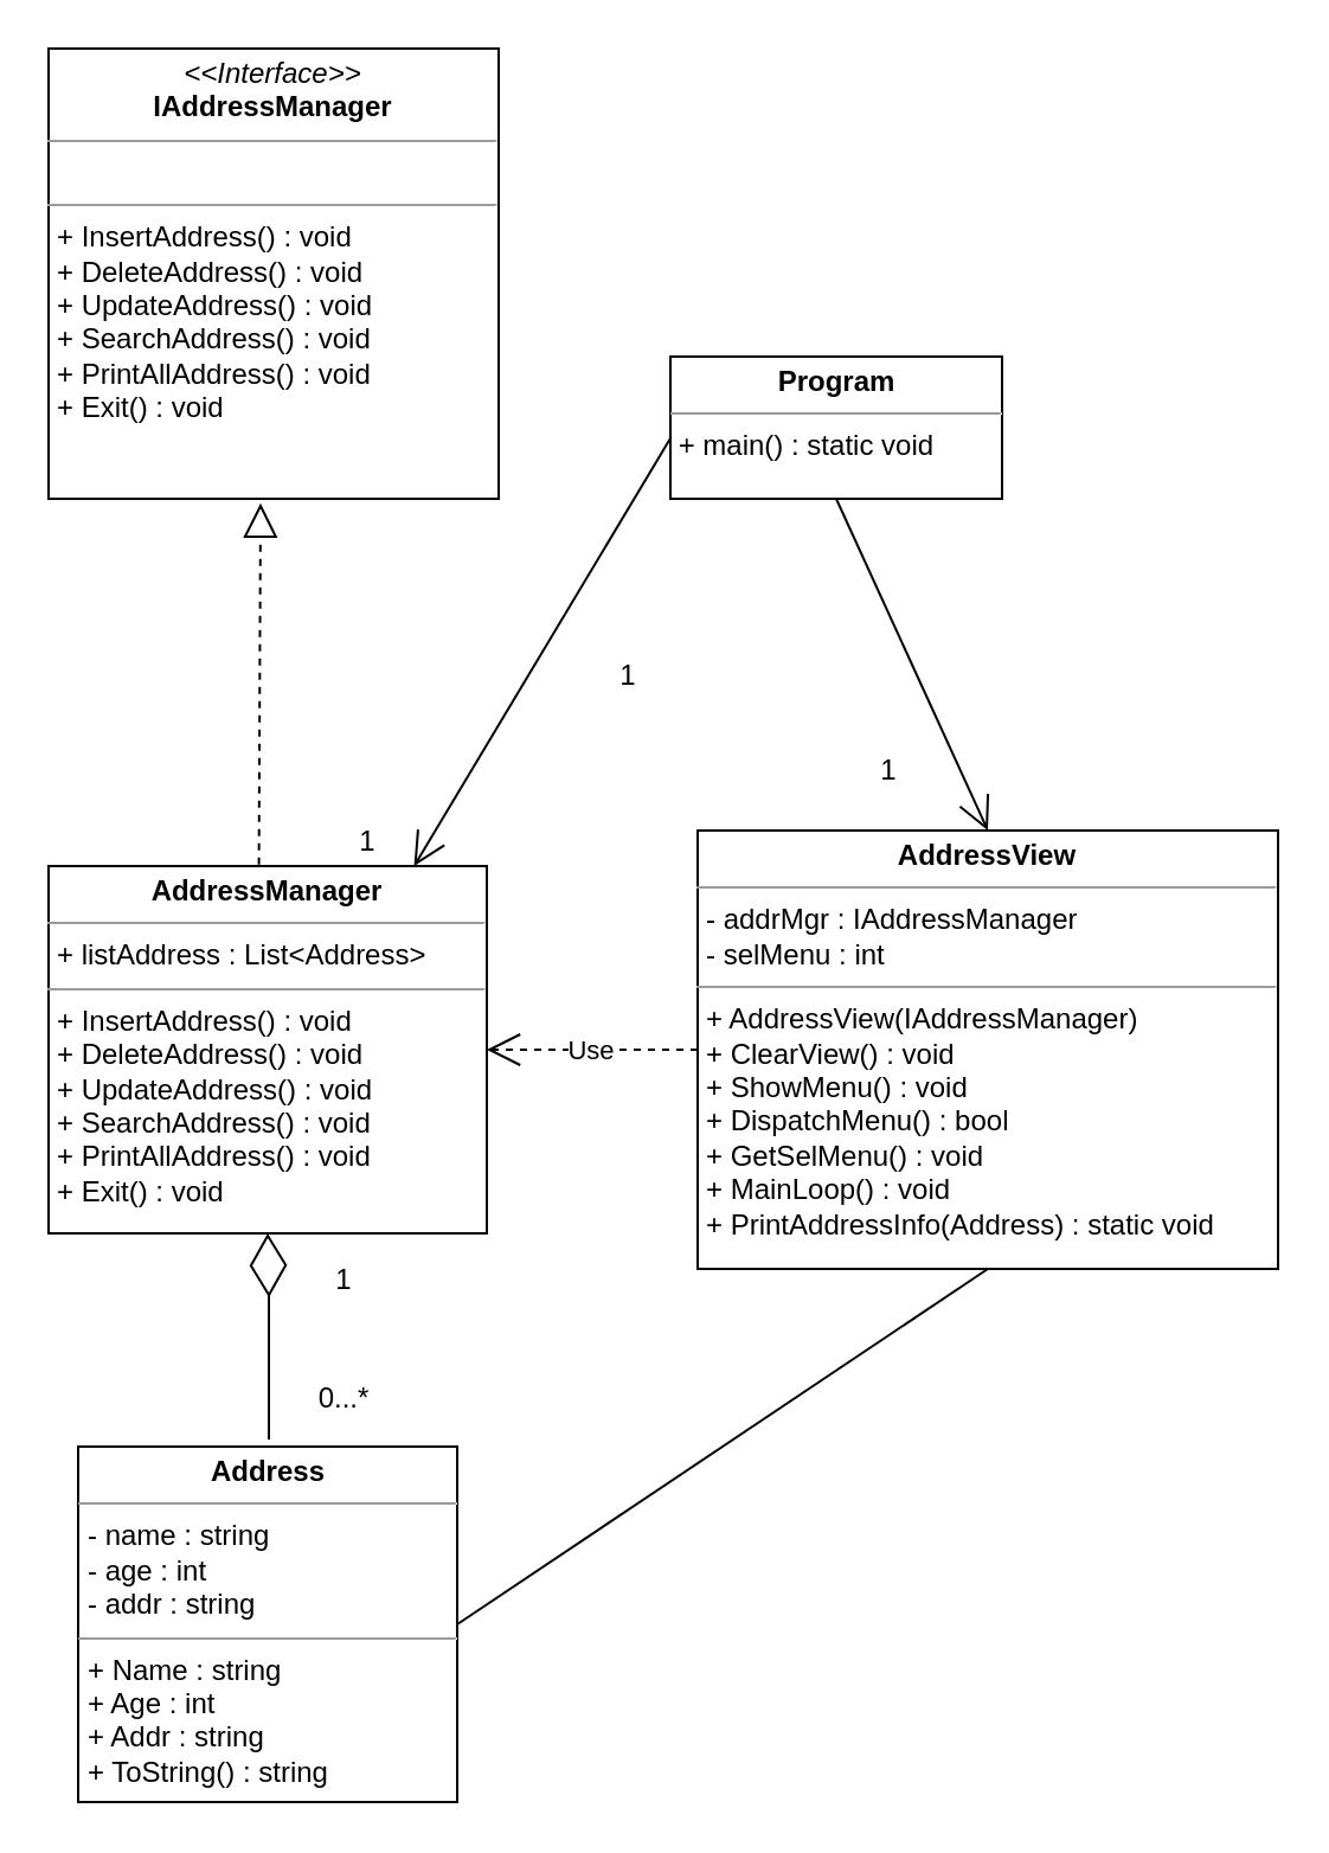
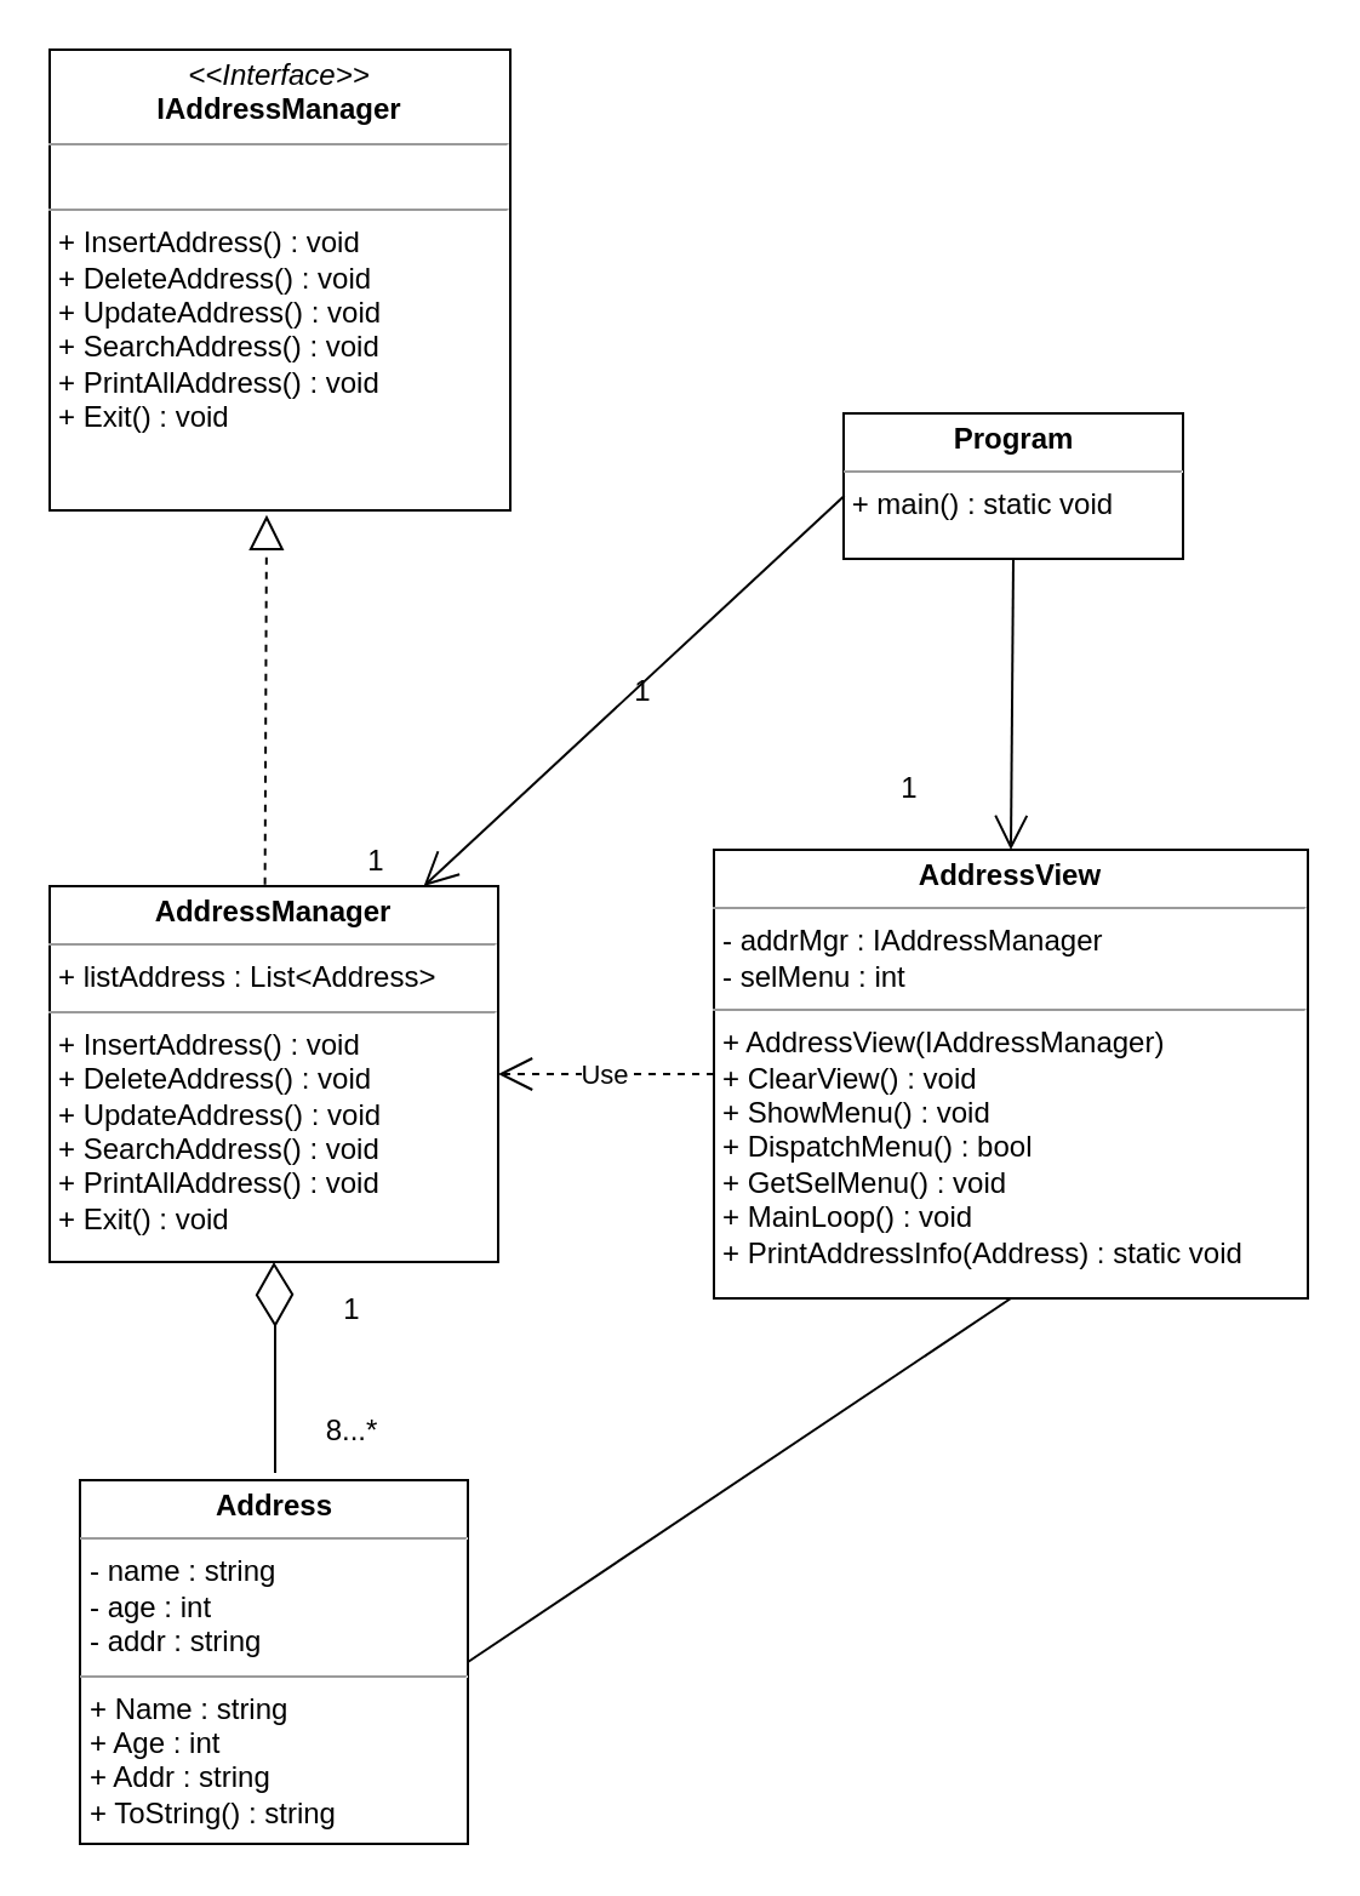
  <mxCell id="0" />
  <mxCell id="1" parent="0" />
- <mxCell id="2" value="&lt;p style=&quot;margin: 0px ; margin-top: 4px ; text-align: center&quot;&gt;&lt;b&gt;Program&lt;/b&gt;&lt;/p&gt;&lt;hr size=&quot;1&quot;&gt;&lt;div style=&quot;height: 2px&quot;&gt;&amp;nbsp;+ main() : static void&lt;/div&gt;" style="verticalAlign=top;align=left;overflow=fill;fontSize=12;fontFamily=Helvetica;html=1;" parent="1" vertex="1"><mxGeometry x="282.5" y="150" width="140" height="60" as="geometry" /></mxCell>
+ <mxCell id="2" value="&lt;p style=&quot;margin: 0px ; margin-top: 4px ; text-align: center&quot;&gt;&lt;b&gt;Program&lt;/b&gt;&lt;/p&gt;&lt;hr size=&quot;1&quot;&gt;&lt;div style=&quot;height: 2px&quot;&gt;&amp;nbsp;+ main() : static void&lt;/div&gt;" style="verticalAlign=top;align=left;overflow=fill;fontSize=12;fontFamily=Helvetica;html=1;" parent="1" vertex="1"><mxGeometry x="347.5" y="170" width="140" height="60" as="geometry" /></mxCell>
  <mxCell id="3" value="" style="endArrow=block;dashed=1;endFill=0;endSize=12;html=1;entryX=0.471;entryY=1.01;entryDx=0;entryDy=0;entryPerimeter=0;exitX=0.48;exitY=-0.004;exitDx=0;exitDy=0;exitPerimeter=0;" parent="1" source="15" target="14" edge="1"><mxGeometry width="160" relative="1" as="geometry"><mxPoint x="130" y="365" as="sourcePoint" /><mxPoint x="129.03" y="294.35" as="targetPoint" /></mxGeometry></mxCell>
  <mxCell id="4" value="" style="endArrow=diamondThin;endFill=0;endSize=24;html=1;entryX=0.5;entryY=1;entryDx=0;entryDy=0;" parent="1" target="15" edge="1"><mxGeometry width="160" relative="1" as="geometry"><mxPoint x="113" y="607" as="sourcePoint" /><mxPoint x="129" y="532" as="targetPoint" /><Array as="points"><mxPoint x="113" y="545" /></Array></mxGeometry></mxCell>
- <mxCell id="5" value="0...*" style="text;html=1;strokeColor=none;fillColor=none;align=center;verticalAlign=middle;whiteSpace=wrap;rounded=0;" parent="1" vertex="1"><mxGeometry x="125" y="580" width="40" height="20" as="geometry" /></mxCell>
+ <mxCell id="5" value="8...*" style="text;html=1;strokeColor=none;fillColor=none;align=center;verticalAlign=middle;whiteSpace=wrap;rounded=0;" parent="1" vertex="1"><mxGeometry x="125" y="580" width="40" height="20" as="geometry" /></mxCell>
  <mxCell id="6" value="1" style="text;html=1;strokeColor=none;fillColor=none;align=center;verticalAlign=middle;whiteSpace=wrap;rounded=0;" parent="1" vertex="1"><mxGeometry x="125" y="530" width="40" height="20" as="geometry" /></mxCell>
  <mxCell id="7" value="1" style="text;html=1;strokeColor=none;fillColor=none;align=center;verticalAlign=middle;whiteSpace=wrap;rounded=0;" parent="1" vertex="1"><mxGeometry x="135" y="345" width="40" height="20" as="geometry" /></mxCell>
  <mxCell id="8" value="1" style="text;html=1;strokeColor=none;fillColor=none;align=center;verticalAlign=middle;whiteSpace=wrap;rounded=0;" parent="1" vertex="1"><mxGeometry x="245" y="275" width="40" height="20" as="geometry" /></mxCell>
  <mxCell id="9" value="1" style="text;html=1;strokeColor=none;fillColor=none;align=center;verticalAlign=middle;whiteSpace=wrap;rounded=0;" parent="1" vertex="1"><mxGeometry x="355" y="315" width="40" height="20" as="geometry" /></mxCell>
  <mxCell id="10" value="1" style="text;html=1;strokeColor=none;fillColor=none;align=center;verticalAlign=middle;whiteSpace=wrap;rounded=0;" parent="1" vertex="1"><mxGeometry x="365" y="385" width="40" height="20" as="geometry" /></mxCell>
  <mxCell id="11" value="Use" style="endArrow=open;endSize=12;dashed=1;html=1;exitX=0;exitY=0.5;exitDx=0;exitDy=0;entryX=1;entryY=0.5;entryDx=0;entryDy=0;" parent="1" target="15" edge="1" source="17"><mxGeometry width="160" relative="1" as="geometry"><mxPoint x="295.28" y="432.66" as="sourcePoint" /><mxPoint x="199.02" y="391.34" as="targetPoint" /><Array as="points" /></mxGeometry></mxCell>
  <mxCell id="12" value="" style="endArrow=open;endFill=1;endSize=12;html=1;entryX=0.5;entryY=0;entryDx=0;entryDy=0;exitX=0.5;exitY=1;exitDx=0;exitDy=0;" parent="1" source="2" edge="1" target="17"><mxGeometry width="160" relative="1" as="geometry"><mxPoint x="195" y="385" as="sourcePoint" /><mxPoint x="365" y="405" as="targetPoint" /></mxGeometry></mxCell>
  <mxCell id="13" value="" style="endArrow=open;endFill=1;endSize=12;html=1;exitX=0.002;exitY=0.567;exitDx=0;exitDy=0;exitPerimeter=0;" parent="1" source="2" edge="1"><mxGeometry width="160" relative="1" as="geometry"><mxPoint x="195" y="385" as="sourcePoint" /><mxPoint x="174.286" y="365" as="targetPoint" /></mxGeometry></mxCell>
  <mxCell id="14" value="&lt;p style=&quot;margin: 0px ; margin-top: 4px ; text-align: center&quot;&gt;&lt;i&gt;&amp;lt;&amp;lt;Interface&amp;gt;&amp;gt;&lt;/i&gt;&lt;br&gt;&lt;b&gt;IAddressManager&lt;/b&gt;&lt;/p&gt;&lt;hr size=&quot;1&quot;&gt;&lt;p style=&quot;margin: 0px ; margin-left: 4px&quot;&gt;&lt;br&gt;&lt;/p&gt;&lt;hr size=&quot;1&quot;&gt;&lt;p style=&quot;margin: 0px ; margin-left: 4px&quot;&gt;+ InsertAddress() : void&lt;br&gt;+ DeleteAddress() : void&lt;/p&gt;&lt;p style=&quot;margin: 0px ; margin-left: 4px&quot;&gt;+ UpdateAddress() : void&lt;br&gt;+ SearchAddress() : void&lt;br&gt;&lt;/p&gt;&lt;p style=&quot;margin: 0px ; margin-left: 4px&quot;&gt;+ PrintAllAddress() : void&lt;br&gt;+ Exit() : void&lt;br&gt;&lt;/p&gt;" style="verticalAlign=top;align=left;overflow=fill;fontSize=12;fontFamily=Helvetica;html=1;" parent="1" vertex="1"><mxGeometry x="20" y="20" width="190" height="190" as="geometry" /></mxCell>
  <mxCell id="15" value="&lt;p style=&quot;margin: 0px ; margin-top: 4px ; text-align: center&quot;&gt;&lt;b&gt;AddressManager&lt;/b&gt;&lt;/p&gt;&lt;hr size=&quot;1&quot;&gt;&lt;p style=&quot;margin: 0px ; margin-left: 4px&quot;&gt;+ listAddress : List&amp;lt;Address&amp;gt;&lt;/p&gt;&lt;hr size=&quot;1&quot;&gt;&lt;p style=&quot;margin: 0px 0px 0px 4px&quot;&gt;+ InsertAddress() : void&lt;br&gt;+ DeleteAddress() : void&lt;/p&gt;&lt;p style=&quot;margin: 0px 0px 0px 4px&quot;&gt;+ UpdateAddress() : void&lt;br&gt;+ SearchAddress() : void&lt;br&gt;&lt;/p&gt;&lt;p style=&quot;margin: 0px 0px 0px 4px&quot;&gt;+ PrintAllAddress() : void&lt;br&gt;+ Exit() : void&lt;/p&gt;" style="verticalAlign=top;align=left;overflow=fill;fontSize=12;fontFamily=Helvetica;html=1;" parent="1" vertex="1"><mxGeometry x="20" y="365" width="185" height="155" as="geometry" /></mxCell>
  <mxCell id="16" value="&lt;p style=&quot;margin: 0px ; margin-top: 4px ; text-align: center&quot;&gt;&lt;b&gt;Address&lt;/b&gt;&lt;/p&gt;&lt;hr size=&quot;1&quot;&gt;&lt;p style=&quot;margin: 0px ; margin-left: 4px&quot;&gt;- name : string&lt;/p&gt;&lt;p style=&quot;margin: 0px ; margin-left: 4px&quot;&gt;- age : int&lt;/p&gt;&lt;p style=&quot;margin: 0px ; margin-left: 4px&quot;&gt;- addr : string&lt;/p&gt;&lt;hr size=&quot;1&quot;&gt;&lt;p style=&quot;margin: 0px ; margin-left: 4px&quot;&gt;+ Name : string&lt;/p&gt;&lt;p style=&quot;margin: 0px ; margin-left: 4px&quot;&gt;+ Age : int&lt;/p&gt;&lt;p style=&quot;margin: 0px ; margin-left: 4px&quot;&gt;+ Addr : string&lt;/p&gt;&lt;p style=&quot;margin: 0px ; margin-left: 4px&quot;&gt;+ ToString() : string&lt;/p&gt;" style="verticalAlign=top;align=left;overflow=fill;fontSize=12;fontFamily=Helvetica;html=1;" parent="1" vertex="1"><mxGeometry x="32.5" y="610" width="160" height="150" as="geometry" /></mxCell>
  <mxCell id="17" value="&lt;p style=&quot;margin: 0px ; margin-top: 4px ; text-align: center&quot;&gt;&lt;b&gt;AddressView&lt;/b&gt;&lt;/p&gt;&lt;hr size=&quot;1&quot;&gt;&lt;p style=&quot;margin: 0px ; margin-left: 4px&quot;&gt;- addrMgr : IAddressManager&lt;/p&gt;&lt;p style=&quot;margin: 0px ; margin-left: 4px&quot;&gt;- selMenu : int&lt;/p&gt;&lt;hr size=&quot;1&quot;&gt;&lt;p style=&quot;margin: 0px ; margin-left: 4px&quot;&gt;+ AddressView(IAddressManager)&lt;/p&gt;&lt;p style=&quot;margin: 0px ; margin-left: 4px&quot;&gt;+ ClearView() : void&lt;br&gt;&lt;/p&gt;&lt;p style=&quot;margin: 0px ; margin-left: 4px&quot;&gt;+ ShowMenu() : void&lt;br&gt;&lt;/p&gt;&lt;p style=&quot;margin: 0px ; margin-left: 4px&quot;&gt;+ DispatchMenu() : bool&lt;br&gt;&lt;/p&gt;&lt;p style=&quot;margin: 0px ; margin-left: 4px&quot;&gt;+ GetSelMenu() : void&lt;br&gt;&lt;/p&gt;&lt;p style=&quot;margin: 0px ; margin-left: 4px&quot;&gt;+ MainLoop() : void&lt;br&gt;&lt;/p&gt;&lt;p style=&quot;margin: 0px ; margin-left: 4px&quot;&gt;+ PrintAddressInfo(Address) : static void&lt;br&gt;&lt;/p&gt;&lt;p style=&quot;margin: 0px ; margin-left: 4px&quot;&gt;&lt;br&gt;&lt;/p&gt;&lt;p style=&quot;margin: 0px ; margin-left: 4px&quot;&gt;&lt;br&gt;&lt;/p&gt;&lt;p style=&quot;margin: 0px ; margin-left: 4px&quot;&gt;&lt;br&gt;&lt;/p&gt;&lt;p style=&quot;margin: 0px ; margin-left: 4px&quot;&gt;&lt;br&gt;&lt;/p&gt;&lt;p style=&quot;margin: 0px ; margin-left: 4px&quot;&gt;&lt;br&gt;&lt;/p&gt;" style="verticalAlign=top;align=left;overflow=fill;fontSize=12;fontFamily=Helvetica;html=1;" parent="1" vertex="1"><mxGeometry x="294" y="350" width="245" height="185" as="geometry" /></mxCell>
  <mxCell id="18" value="" style="endArrow=none;html=1;entryX=0.5;entryY=1;entryDx=0;entryDy=0;exitX=1;exitY=0.5;exitDx=0;exitDy=0;" parent="1" source="16" target="17" edge="1"><mxGeometry width="50" height="50" relative="1" as="geometry"><mxPoint x="300" y="630" as="sourcePoint" /><mxPoint x="350" y="580" as="targetPoint" /></mxGeometry></mxCell>
